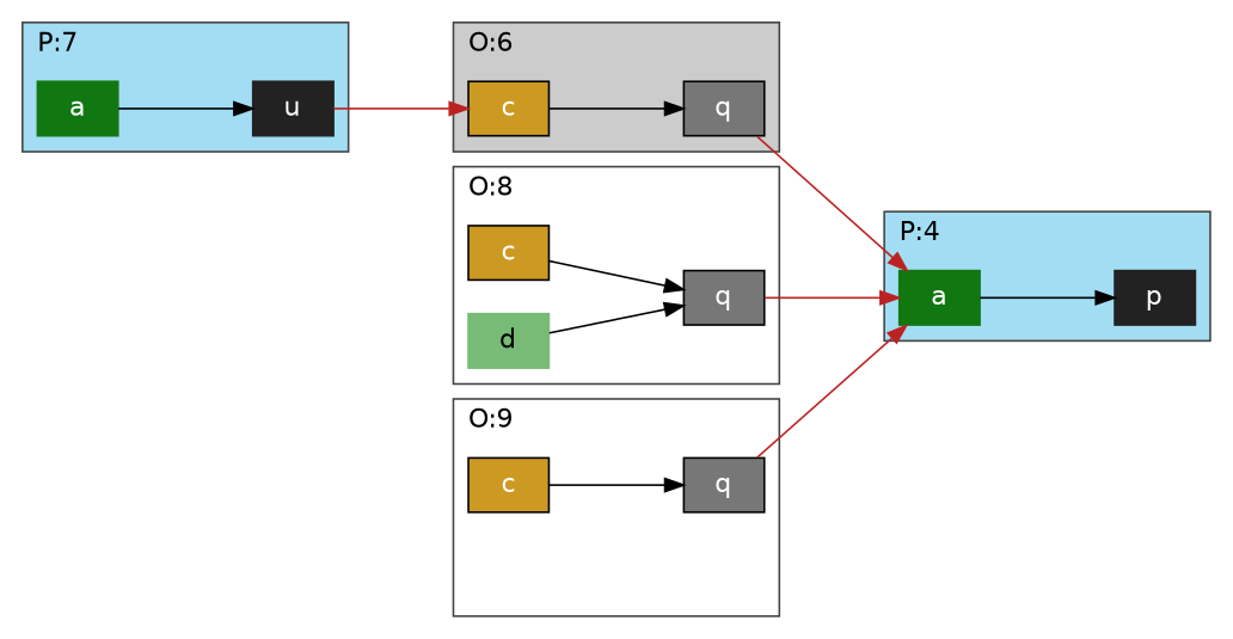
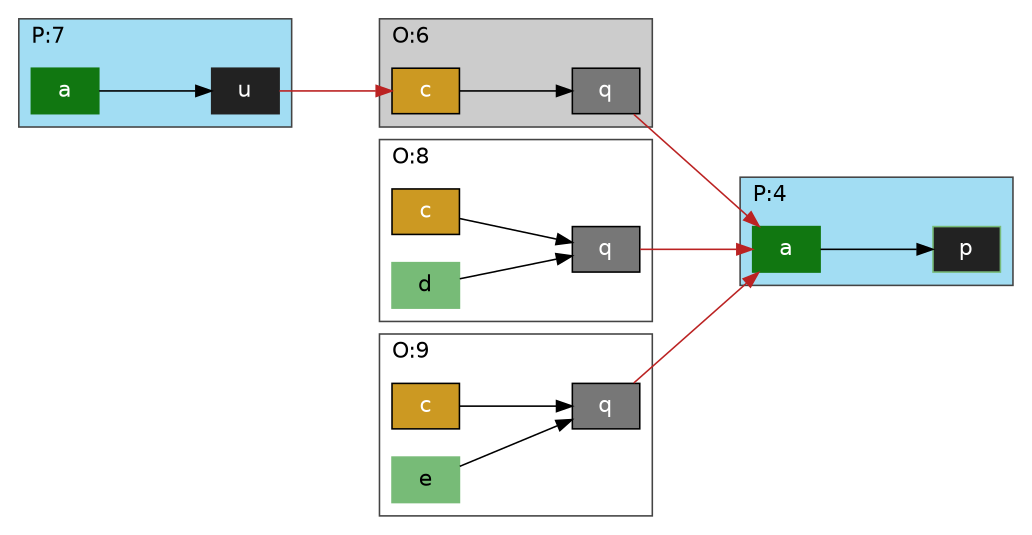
  digraph {
    bgcolor="#FFFFFF"
    compound=true
    fontname="DejaVu Sans"
    rankdir=LR
    ranksep=1
    node [color="#000000" fillcolor="#777777" fontcolor="#FFFFFF" fontname="DejaVu Sans" margin="0.1,0.1" shape=box style=filled]
    edge [color="#000000" fontname="DejaVu Sans"]
-   n1 [color="#222222" fillcolor="#222222" fontcolor=white height=0.4 label=p width=0.6]
+   n1 [color="#77BB77" fillcolor="#222222" fontcolor=white height=0.4 label=p width=0.6]
    n2 [color="#117711" fillcolor="#117711" fontcolor=white height=0.4 label=a width=0.6]
    n3 [height=0.4 label=q width=0.6]
    n4 [fillcolor="#CC9922" height=0.4 label=c width=0.6]
    n5 [color="#222222" fillcolor="#222222" fontcolor=white height=0.4 label=u width=0.6]
    n6 [color="#117711" fillcolor="#117711" fontcolor=white height=0.4 label=a width=0.6]
    n7 [height=0.4 label=q width=0.6]
    n8 [fillcolor="#CC9922" height=0.4 label=c width=0.6]
    n9 [color="#77BB77" fillcolor="#77BB77" fontcolor="#000000" height=0.4 label=d width=0.6]
    n10 [height=0.4 label=q width=0.6]
    n11 [fillcolor="#CC9922" height=0.4 label=c width=0.6]
+   n12 [color="#77BB77" fillcolor="#77BB77" fontcolor="#000000" height=0.4 label=e width=0.6]
    subgraph cluster_1 {
      color="#A2DDF3"
      label="P:4"
      labeljust=l
      pencolor="#444444"
      style=filled
      n1
      n2
    }
    subgraph cluster_2 {
      color="#CCCCCC"
      label="O:6"
      labeljust=l
      pencolor="#444444"
      style=filled
      n3
      n4
    }
    subgraph cluster_3 {
      color="#A2DDF3"
      label="P:7"
      labeljust=l
      pencolor="#444444"
      style=filled
      n5
      n6
    }
    subgraph cluster_4 {
      color="#FFFFFF"
      label="O:8"
      labeljust=l
      pencolor="#444444"
      style=filled
      n7
      n8
      n9
    }
    subgraph cluster_5 {
      color="#FFFFFF"
      label="O:9"
      labeljust=l
      pencolor="#444444"
      style=filled
      n10
      n11
+     n12
    }
    n2 -> n1
    n3 -> n2 [color="#BB2222"]
    n4 -> n3
    n5 -> n4 [color="#BB2222"]
    n6 -> n5
    n7 -> n2 [color="#BB2222"]
    n8 -> n7
    n9 -> n7
    n10 -> n2 [color="#BB2222"]
    n11 -> n10
+   n12 -> n10
  }
